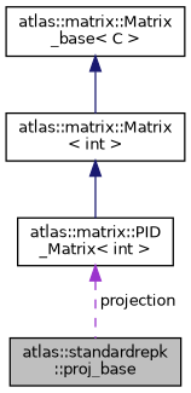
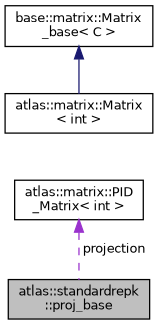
  digraph {
    node [color=black fillcolor=white fontname=Helvetica fontsize=10 shape=record style=filled]
    edge [color=midnightblue dir=back fontname=Helvetica fontsize=10 labelfontname=Helvetica labelfontsize=10 style=solid]
    n1 [fillcolor=grey75 fontcolor=black height=0.2 label="atlas::standardrepk\l::proj_base" width=0.4]
    n2 [height=0.2 label="atlas::matrix::PID\l_Matrix\< int \>" width=0.4]
    n3 [height=0.2 label="atlas::matrix::Matrix\l\< int \>" width=0.4]
-   n4 [height=0.2 label="atlas::matrix::Matrix\l_base\< C \>" width=0.4]
+   n4 [height=0.2 label="base::matrix::Matrix\l_base\< C \>" width=0.4]
    n2 -> n1 [color=darkorchid3 label=" projection" style=dashed]
-   n3 -> n2
    n4 -> n3
  }
